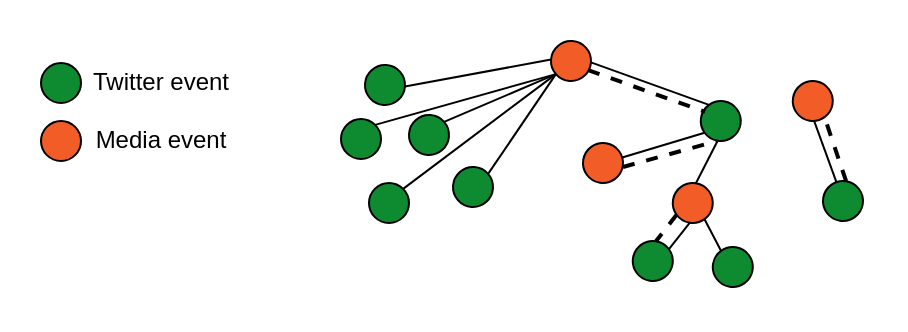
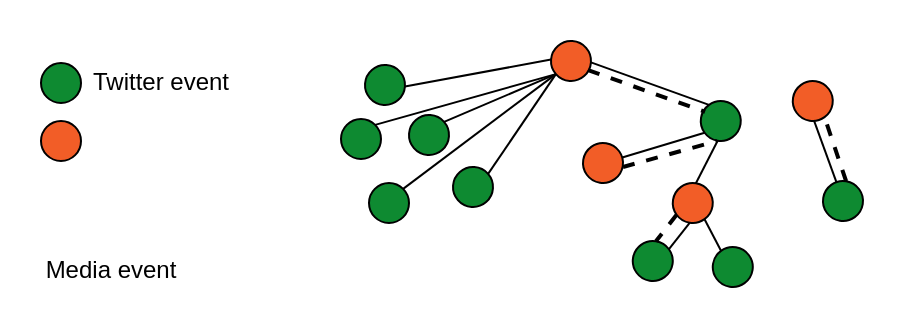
  <mxCell id="0" />
  <mxCell id="1" parent="0" />
  <mxCell id="2" value="" style="endArrow=none;html=1;exitX=0;exitY=1;exitDx=0;exitDy=0;" parent="1" source="11" target="12" edge="1"><mxGeometry width="50" height="50" relative="1" as="geometry"><mxPoint x="271" y="-60" as="sourcePoint" /><mxPoint x="321" y="-110" as="targetPoint" /></mxGeometry></mxCell>
  <mxCell id="3" value="" style="ellipse;whiteSpace=wrap;html=1;aspect=fixed;fillColor=#0E8A31;" parent="1" vertex="1"><mxGeometry x="184" y="91" width="20" height="20" as="geometry" /></mxCell>
  <mxCell id="4" style="rounded=0;orthogonalLoop=1;jettySize=auto;html=1;exitX=1;exitY=0;exitDx=0;exitDy=0;entryX=0;entryY=1;entryDx=0;entryDy=0;endArrow=none;endFill=0;" parent="1" source="5" target="14" edge="1"><mxGeometry relative="1" as="geometry" /></mxCell>
  <mxCell id="5" value="" style="ellipse;whiteSpace=wrap;html=1;aspect=fixed;rotation=49;fillColor=#F25D27;" parent="1" vertex="1"><mxGeometry x="275" y="20" width="20" height="20" as="geometry" /></mxCell>
  <mxCell id="6" value="" style="endArrow=none;html=1;exitX=1;exitY=0;exitDx=0;exitDy=0;entryX=0;entryY=1;entryDx=0;entryDy=0;" parent="1" source="23" target="5" edge="1"><mxGeometry width="50" height="50" relative="1" as="geometry"><mxPoint x="361" y="50" as="sourcePoint" /><mxPoint x="411" y="0" as="targetPoint" /></mxGeometry></mxCell>
  <mxCell id="7" value="" style="endArrow=none;html=1;exitX=0.5;exitY=0;exitDx=0;exitDy=0;entryX=0.5;entryY=1;entryDx=0;entryDy=0;" parent="1" source="24" target="5" edge="1"><mxGeometry width="50" height="50" relative="1" as="geometry"><mxPoint x="361" y="50" as="sourcePoint" /><mxPoint x="411" y="0" as="targetPoint" /></mxGeometry></mxCell>
  <mxCell id="8" value="" style="endArrow=none;html=1;exitX=1;exitY=0;exitDx=0;exitDy=0;entryX=0.5;entryY=1;entryDx=0;entryDy=0;" parent="1" source="22" target="5" edge="1"><mxGeometry width="50" height="50" relative="1" as="geometry"><mxPoint x="361" y="50" as="sourcePoint" /><mxPoint x="411" y="0" as="targetPoint" /></mxGeometry></mxCell>
  <mxCell id="9" value="" style="endArrow=none;html=1;exitX=1;exitY=0;exitDx=0;exitDy=0;entryX=0.5;entryY=1;entryDx=0;entryDy=0;" parent="1" source="3" target="5" edge="1"><mxGeometry width="50" height="50" relative="1" as="geometry"><mxPoint x="361" y="50" as="sourcePoint" /><mxPoint x="411" y="0" as="targetPoint" /></mxGeometry></mxCell>
  <mxCell id="10" value="" style="endArrow=none;html=1;exitX=0.5;exitY=0;exitDx=0;exitDy=0;entryX=0.5;entryY=1;entryDx=0;entryDy=0;" parent="1" source="25" target="5" edge="1"><mxGeometry width="50" height="50" relative="1" as="geometry"><mxPoint x="361" y="50" as="sourcePoint" /><mxPoint x="411" y="0" as="targetPoint" /></mxGeometry></mxCell>
  <mxCell id="11" value="" style="ellipse;whiteSpace=wrap;html=1;aspect=fixed;rotation=99;fillColor=#F25D27;" parent="1" vertex="1"><mxGeometry x="395.892" y="40.002" width="20" height="20" as="geometry" /></mxCell>
  <mxCell id="12" value="" style="ellipse;whiteSpace=wrap;html=1;aspect=fixed;rotation=99;fillColor=#0E8A31;" parent="1" vertex="1"><mxGeometry x="411.002" y="90.002" width="20" height="20" as="geometry" /></mxCell>
  <mxCell id="13" value="" style="endArrow=none;html=1;exitX=1;exitY=1;exitDx=0;exitDy=0;" parent="1" source="14" target="15" edge="1"><mxGeometry width="50" height="50" relative="1" as="geometry"><mxPoint x="225" y="-50" as="sourcePoint" /><mxPoint x="275" y="-100" as="targetPoint" /></mxGeometry></mxCell>
  <mxCell id="14" value="" style="ellipse;whiteSpace=wrap;html=1;aspect=fixed;rotation=99;fillColor=#0E8A31;" parent="1" vertex="1"><mxGeometry x="349.892" y="50.002" width="20" height="20" as="geometry" /></mxCell>
  <mxCell id="15" value="" style="ellipse;whiteSpace=wrap;html=1;aspect=fixed;rotation=99;fillColor=#F25D27;" parent="1" vertex="1"><mxGeometry x="291.002" y="71.002" width="20" height="20" as="geometry" /></mxCell>
  <mxCell id="16" style="edgeStyle=none;rounded=0;orthogonalLoop=1;jettySize=auto;html=1;exitX=0;exitY=0.5;exitDx=0;exitDy=0;entryX=1;entryY=0.5;entryDx=0;entryDy=0;endArrow=none;endFill=0;" parent="1" source="17" target="14" edge="1"><mxGeometry relative="1" as="geometry" /></mxCell>
  <mxCell id="17" value="" style="ellipse;whiteSpace=wrap;html=1;aspect=fixed;rotation=99;fillColor=#F25D27;" parent="1" vertex="1"><mxGeometry x="335.892" y="91.002" width="20" height="20" as="geometry" /></mxCell>
  <mxCell id="18" value="" style="ellipse;whiteSpace=wrap;html=1;aspect=fixed;rotation=99;fillColor=#0E8A31;" parent="1" vertex="1"><mxGeometry x="315.892" y="120.002" width="20" height="20" as="geometry" /></mxCell>
  <mxCell id="19" value="" style="ellipse;whiteSpace=wrap;html=1;aspect=fixed;rotation=99;fillColor=#0E8A31;" parent="1" vertex="1"><mxGeometry x="355.892" y="123.002" width="20" height="20" as="geometry" /></mxCell>
  <mxCell id="20" value="" style="endArrow=none;html=1;exitX=0;exitY=0;exitDx=0;exitDy=0;entryX=1;entryY=0.5;entryDx=0;entryDy=0;" parent="1" source="18" target="17" edge="1"><mxGeometry width="50" height="50" relative="1" as="geometry"><mxPoint x="321" y="-60" as="sourcePoint" /><mxPoint x="371" y="-110" as="targetPoint" /></mxGeometry></mxCell>
  <mxCell id="21" value="" style="endArrow=none;html=1;exitX=0;exitY=1;exitDx=0;exitDy=0;entryX=1;entryY=0;entryDx=0;entryDy=0;" parent="1" source="19" target="17" edge="1"><mxGeometry width="50" height="50" relative="1" as="geometry"><mxPoint x="343.982" y="134.124" as="sourcePoint" /><mxPoint x="344" y="110" as="targetPoint" /></mxGeometry></mxCell>
  <mxCell id="22" value="" style="ellipse;whiteSpace=wrap;html=1;aspect=fixed;fillColor=#0E8A31;" parent="1" vertex="1"><mxGeometry x="170" y="59" width="20" height="20" as="geometry" /></mxCell>
  <mxCell id="23" value="" style="ellipse;whiteSpace=wrap;html=1;aspect=fixed;rotation=49;fillColor=#0E8A31;" parent="1" vertex="1"><mxGeometry x="182" y="32" width="20" height="20" as="geometry" /></mxCell>
  <mxCell id="24" value="" style="ellipse;whiteSpace=wrap;html=1;aspect=fixed;rotation=49;fillColor=#0E8A31;" parent="1" vertex="1"><mxGeometry x="204" y="57" width="20" height="20" as="geometry" /></mxCell>
  <mxCell id="25" value="" style="ellipse;whiteSpace=wrap;html=1;aspect=fixed;rotation=49;fillColor=#0E8A31;" parent="1" vertex="1"><mxGeometry x="226" y="83" width="20" height="20" as="geometry" /></mxCell>
  <mxCell id="26" value="Twitter event" style="text;html=1;align=center;verticalAlign=middle;resizable=0;points=[];autosize=1;" parent="1" vertex="1"><mxGeometry x="50" y="31" width="60" height="20" as="geometry" /></mxCell>
  <mxCell id="27" value="" style="endArrow=none;html=1;" parent="1" edge="1"><mxGeometry width="50" height="50" relative="1" as="geometry"><mxPoint x="40.002" y="41.002" as="sourcePoint" /><mxPoint x="39.44" y="40.5" as="targetPoint" /></mxGeometry></mxCell>
  <mxCell id="28" value="" style="ellipse;whiteSpace=wrap;html=1;aspect=fixed;rotation=90;fillColor=#0E8A31;" parent="1" vertex="1"><mxGeometry x="20" y="31.002" width="20" height="20" as="geometry" /></mxCell>
  <mxCell id="29" value="" style="ellipse;whiteSpace=wrap;html=1;aspect=fixed;rotation=90;fillColor=#F25D27;" parent="1" vertex="1"><mxGeometry x="20" y="60.002" width="20" height="20" as="geometry" /></mxCell>
- <mxCell id="30" value="Media event" style="text;html=1;align=center;verticalAlign=middle;resizable=0;points=[];autosize=1;" parent="1" vertex="1"><mxGeometry x="40" y="60" width="80" height="20" as="geometry" /></mxCell>
+ <mxCell id="30" value="Media event" style="text;html=1;align=center;verticalAlign=middle;resizable=0;points=[];autosize=1;" parent="1" vertex="1"><mxGeometry x="15" y="125" width="80" height="20" as="geometry" /></mxCell>
  <mxCell id="31" value="" style="endArrow=none;dashed=1;html=1;strokeWidth=2;entryX=1;entryY=0;entryDx=0;entryDy=0;exitX=0;exitY=0.5;exitDx=0;exitDy=0;" edge="1" parent="1"><mxGeometry width="50" height="50" relative="1" as="geometry"><mxPoint x="422.567" y="90.125" as="sourcePoint" /><mxPoint x="411.77" y="58.092" as="targetPoint" /></mxGeometry></mxCell>
  <mxCell id="32" value="" style="endArrow=none;dashed=1;html=1;entryX=0;entryY=0.5;entryDx=0;entryDy=0;exitX=1;exitY=1;exitDx=0;exitDy=0;strokeWidth=2;" edge="1" parent="1"><mxGeometry width="50" height="50" relative="1" as="geometry"><mxPoint x="337.802" y="106.88" as="sourcePoint" /><mxPoint x="327.457" y="120.125" as="targetPoint" /></mxGeometry></mxCell>
  <mxCell id="33" value="" style="endArrow=none;dashed=1;html=1;strokeWidth=2;" edge="1" parent="1"><mxGeometry width="50" height="50" relative="1" as="geometry"><mxPoint x="311" y="83" as="sourcePoint" /><mxPoint x="358" y="70" as="targetPoint" /></mxGeometry></mxCell>
  <mxCell id="34" value="" style="endArrow=none;dashed=1;html=1;strokeWidth=2;exitX=1;exitY=0.5;exitDx=0;exitDy=0;entryX=0.5;entryY=1;entryDx=0;entryDy=0;" edge="1" parent="1"><mxGeometry width="50" height="50" relative="1" as="geometry"><mxPoint x="293.561" y="34.547" as="sourcePoint" /><mxPoint x="352.015" y="55.438" as="targetPoint" /></mxGeometry></mxCell>
